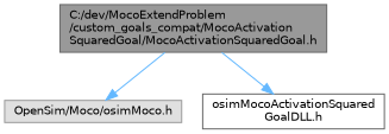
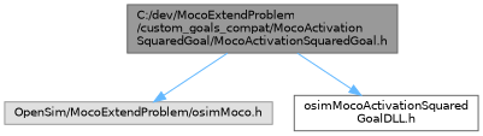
  digraph {
    node [fontname=Helvetica fontsize=10 shape=box style=filled]
    edge [color=steelblue1 fontname=Helvetica fontsize=10 labelfontname=Helvetica labelfontsize=10 style=solid]
    n1 [color=gray40 fillcolor=grey60 fontcolor=black height=0.2 label="C:/dev/MocoExtendProblem\l/custom_goals_compat/MocoActivation\lSquaredGoal/MocoActivationSquaredGoal.h" width=0.4]
-   n2 [color=grey60 fillcolor="#E0E0E0" height=0.2 label="OpenSim/Moco/osimMoco.h" width=0.4]
+   n2 [color=grey60 fillcolor="#E0E0E0" height=0.2 label="OpenSim/MocoExtendProblem/osimMoco.h" width=0.4]
    n3 [color=grey40 fillcolor=white height=0.2 label="osimMocoActivationSquared\lGoalDLL.h" width=0.4]
    n1 -> n2
    n1 -> n3
  }
